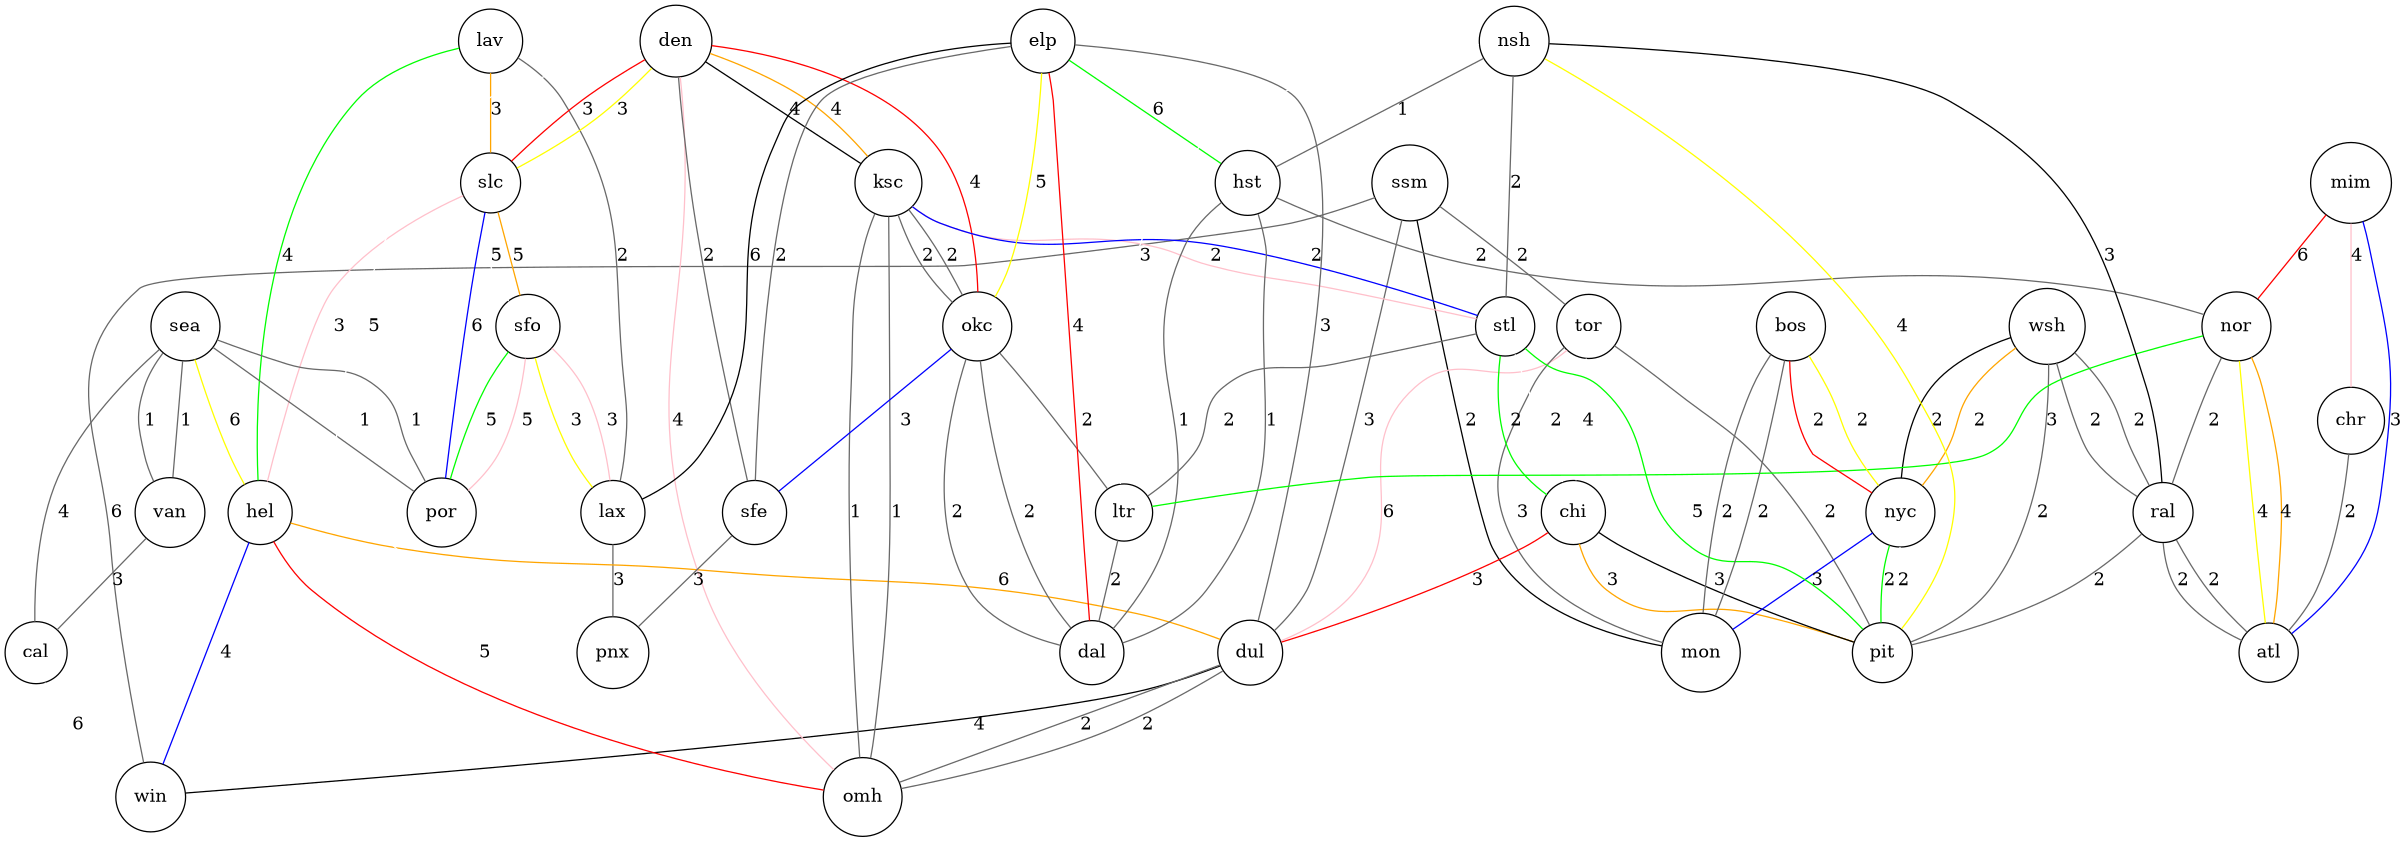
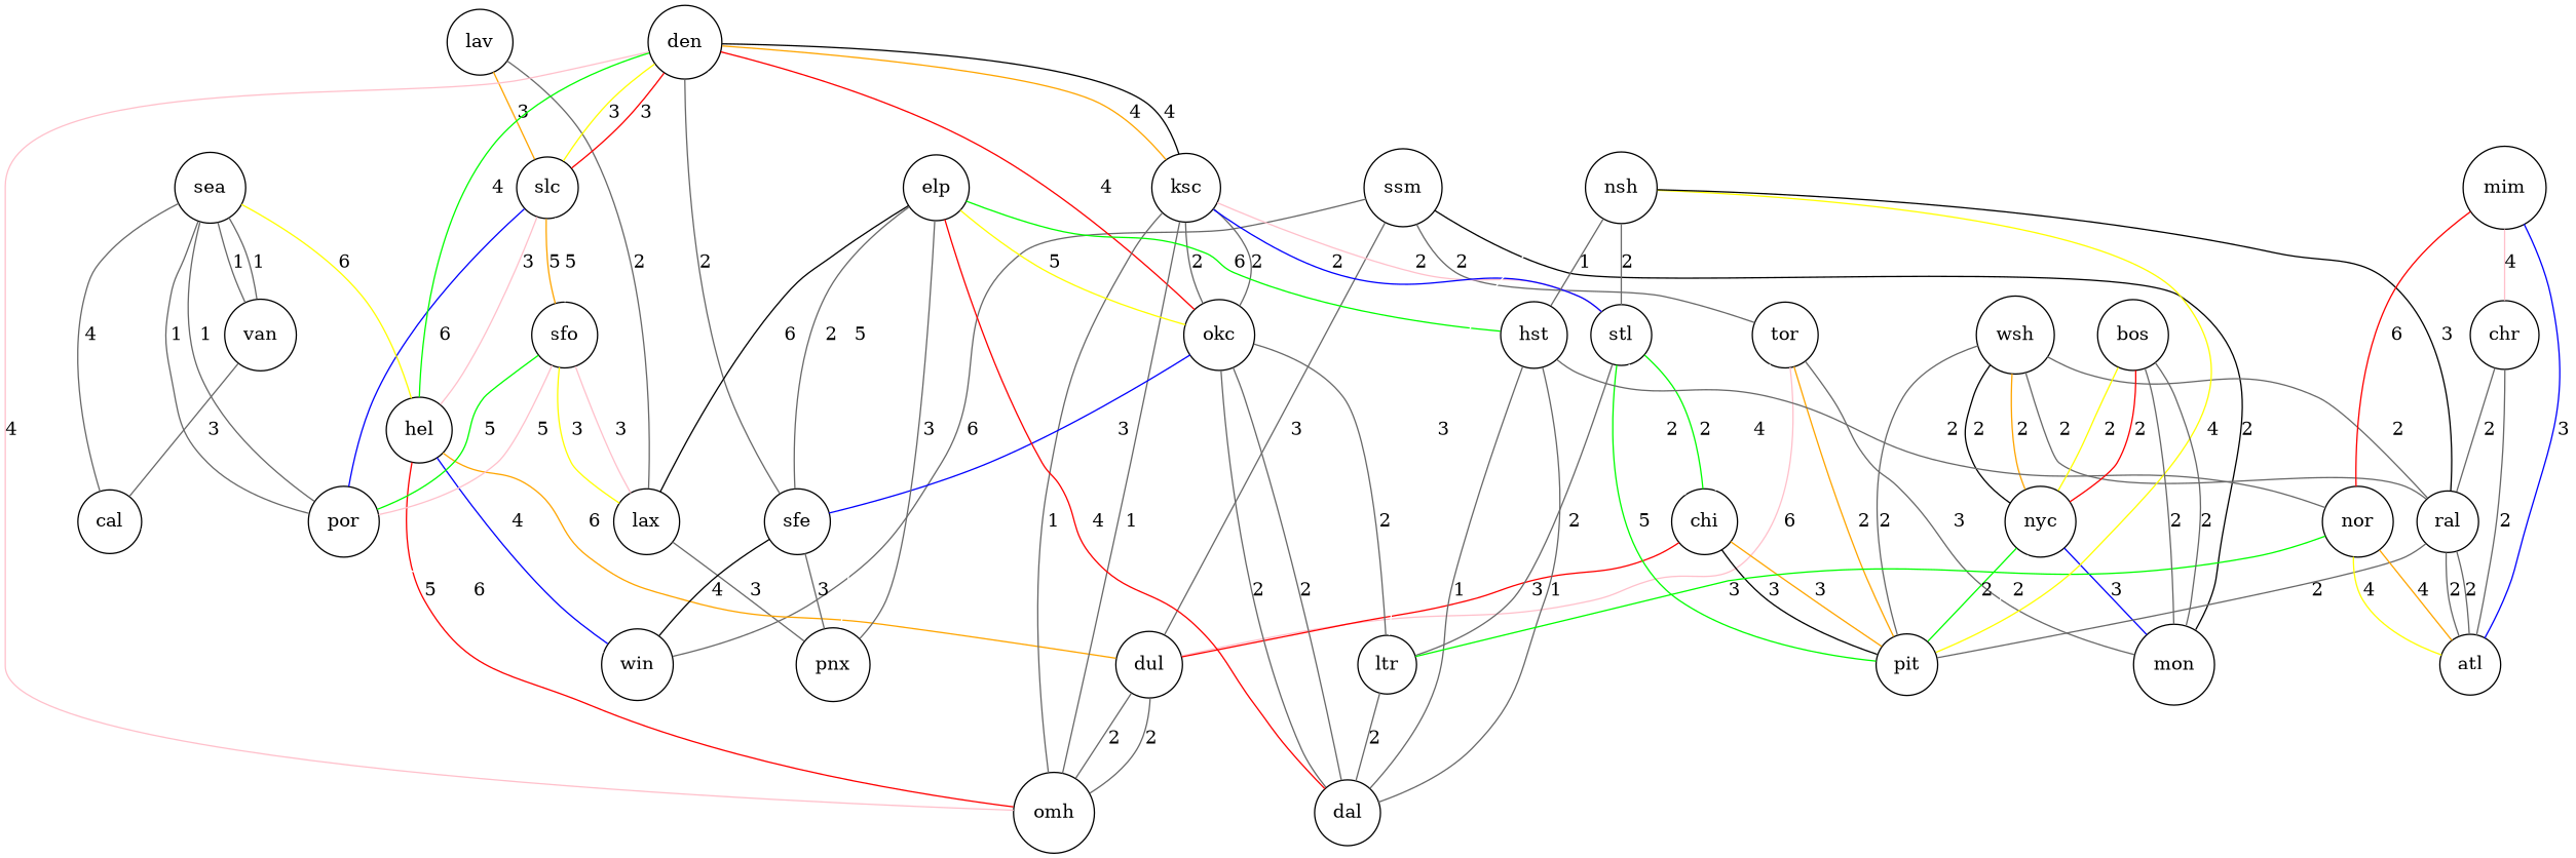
  graph {
    fontname="DejaVu Serif"
    node [fillcolor=white fontname="DejaVu Serif" shape=circle style=filled]
    edge [color=dimgray fontname="DejaVu Serif"]
    ssm
    tor
    dul
    win
    mon
    pit
    chi
    omh
    wsh
    nyc
    ral
    atl
    lav
    slc
    lax
    hel
    por
    sfo
    pnx
    sea
    van
    cal
    den
    ksc
    okc
    sfe
    stl
    dal
    ltr
    elp
    hst
    nor
    nsh
    mim
    chr
    bos
    ssm -- tor [label=2]
    ssm -- dul [label=3]
    ssm -- win [label=6]
    ssm -- mon [color=black label=2]
    tor -- dul [color=pink label=6]
    tor -- mon [label=3]
-   tor -- pit [label=2]
+   tor -- pit [color=orange label=2]
    tor -- chi [color=white label=4]
-   dul -- win [color=black label=4]
+   sfe -- win [color=black label=4]
    dul -- omh [label=2]
    dul -- omh [label=2]
    chi -- dul [color=red label=3]
    chi -- pit [color=orange label=3]
    chi -- pit [color=black label=3]
    wsh -- pit [label=2]
    wsh -- nyc [color=black label=2]
    wsh -- nyc [color=orange label=2]
    wsh -- ral [label=2]
    wsh -- ral [label=2]
    nyc -- mon [color=blue label=3]
    nyc -- pit [color=green label=2]
    nyc -- pit [color=white label=2]
    ral -- pit [label=2]
    ral -- atl [label=2]
    ral -- atl [label=2]
    lav -- slc [color=orange label=3]
    lav -- lax [label=2]
    slc -- hel [color=pink label=3]
    slc -- por [color=blue label=6]
    slc -- sfo [color=orange label=5]
    slc -- sfo [color=white label=5]
    lax -- pnx [label=3]
    hel -- dul [color=orange label=6]
    hel -- win [color=blue label=4]
    hel -- omh [color=red label=5]
    sfo -- lax [color=yellow label=3]
    sfo -- lax [color=pink label=3]
    sfo -- por [color=green label=5]
    sfo -- por [color=pink label=5]
    sea -- hel [color=yellow label=6]
    sea -- por [label=1]
    sea -- por [label=1]
    sea -- van [label=1]
    sea -- van [label=1]
    sea -- cal [label=4]
    van -- cal [label=3]
    cal -- win [color=white label=6]
    den -- omh [color=pink label=4]
    den -- slc [color=red label=3]
    den -- slc [color=yellow label=3]
-   lav -- hel [color=green label=4]
+   den -- hel [color=green label=4]
    den -- pnx [color=white label=5]
    den -- ksc [color=black label=4]
    den -- ksc [color=orange label=4]
    den -- okc [color=red label=4]
    den -- sfe [label=2]
    ksc -- omh [label=1]
    ksc -- omh [label=1]
    ksc -- okc [label=2]
    ksc -- okc [label=2]
    ksc -- stl [color=pink label=2]
    ksc -- stl [color=blue label=2]
    okc -- sfe [color=blue label=3]
    okc -- dal [label=2]
    okc -- dal [label=2]
    okc -- ltr [label=2]
    sfe -- pnx [label=3]
    stl -- pit [color=green label=5]
    stl -- chi [color=white label=2]
    stl -- chi [color=green label=2]
    stl -- ltr [label=2]
    ltr -- dal [label=2]
    elp -- lax [color=black label=6]
-   elp -- dul [label=3]
+   elp -- pnx [label=3]
    elp -- okc [color=yellow label=5]
    elp -- sfe [label=2]
    elp -- dal [color=red label=4]
    elp -- hst [color=green label=6]
    hst -- dal [label=1]
    hst -- dal [label=1]
    hst -- nor [label=2]
    nor -- atl [color=yellow label=4]
    nor -- atl [color=orange label=4]
    nor -- ltr [color=green label=3]
    nsh -- pit [color=yellow label=4]
    nsh -- ral [color=black label=3]
    nsh -- stl [label=2]
    nsh -- ltr [color=white label=3]
    nsh -- hst [label=1]
    mim -- atl [color=blue label=3]
    mim -- nor [color=red label=6]
    mim -- chr [color=pink label=4]
-   nor -- ral [label=2]
+   chr -- ral [label=2]
    chr -- atl [label=2]
    bos -- mon [label=2]
    bos -- mon [label=2]
    bos -- nyc [color=yellow label=2]
    bos -- nyc [color=red label=2]
  }
